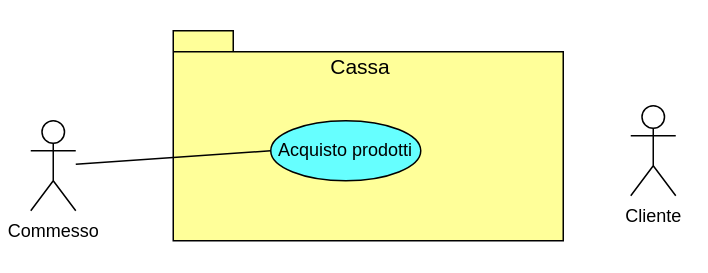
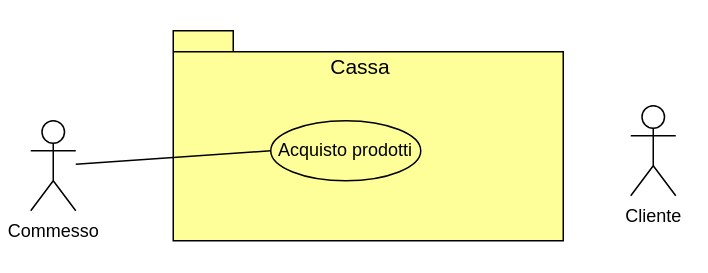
  <mxCell id="0" />
  <mxCell id="1" parent="0" />
  <mxCell id="2" value="Commesso" style="shape=umlActor;verticalLabelPosition=bottom;verticalAlign=top;html=1;" parent="1" vertex="1"><mxGeometry x="20" y="80" width="30" height="60" as="geometry" /></mxCell>
  <mxCell id="3" value="" style="shape=folder;fontStyle=1;spacingTop=10;tabWidth=40;tabHeight=14;tabPosition=left;html=1;fillColor=#FFFF99;" parent="1" vertex="1"><mxGeometry x="115" y="20" width="260" height="140" as="geometry" /></mxCell>
  <mxCell id="4" value="Cassa" style="text;align=center;fontStyle=0;verticalAlign=middle;spacingLeft=3;spacingRight=3;strokeColor=none;rotatable=0;points=[[0,0.5],[1,0.5]];portConstraint=eastwest;fontSize=14;" parent="1" vertex="1"><mxGeometry x="200" y="30" width="80" height="26" as="geometry" /></mxCell>
- <mxCell id="5" value="Acquisto prodotti" style="ellipse;whiteSpace=wrap;html=1;fillColor=#66FFFF;" parent="1" vertex="1"><mxGeometry x="180" y="80" width="100" height="40" as="geometry" /></mxCell>
+ <mxCell id="5" value="Acquisto prodotti" style="ellipse;whiteSpace=wrap;html=1;fillColor=#ffff99;" parent="1" vertex="1"><mxGeometry x="180" y="80" width="100" height="40" as="geometry" /></mxCell>
  <mxCell id="6" value="" style="endArrow=none;html=1;entryX=0;entryY=0.5;entryDx=0;entryDy=0;" parent="1" source="2" target="5" edge="1"><mxGeometry width="50" height="50" relative="1" as="geometry"><mxPoint x="240" y="310" as="sourcePoint" /><mxPoint x="290" y="260" as="targetPoint" /></mxGeometry></mxCell>
  <mxCell id="7" value="Cliente" style="shape=umlActor;verticalLabelPosition=bottom;verticalAlign=top;html=1;outlineConnect=0;" parent="1" vertex="1"><mxGeometry x="420" y="70" width="30" height="60" as="geometry" /></mxCell>
